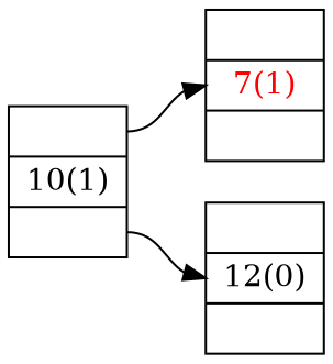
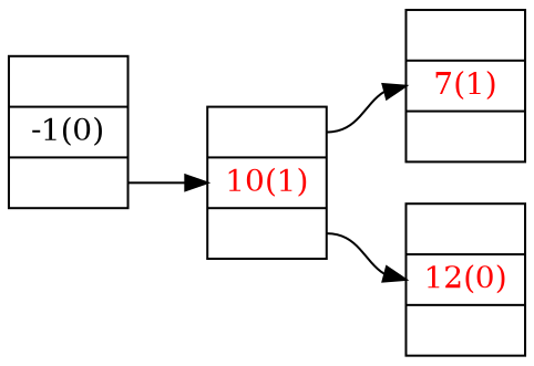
  digraph {
    rankdir=LR
    node [color=black shape=record]
    edge [headport=D tailport=R]
-   n2 [height=.1 label="<L> |<D> 10(1)|<R> "]
+   n1 [height=.1 label="<L> |<D> -1(0)|<R> "]
+   n2 [height=.1 label="<L> |<D> 10(1)|<R> " fontcolor=red]
    n3 [fontcolor=red height=.1 label="<L> |<D> 7(1)|<R> "]
-   n4 [fontcolor=black height=.1 label="<L> |<D> 12(0)|<R> "]
+   n4 [fontcolor=red height=.1 label="<L> |<D> 12(0)|<R> "]
+   n1 -> n2
    n2 -> n3 [tailport=L]
    n2 -> n4
  }
